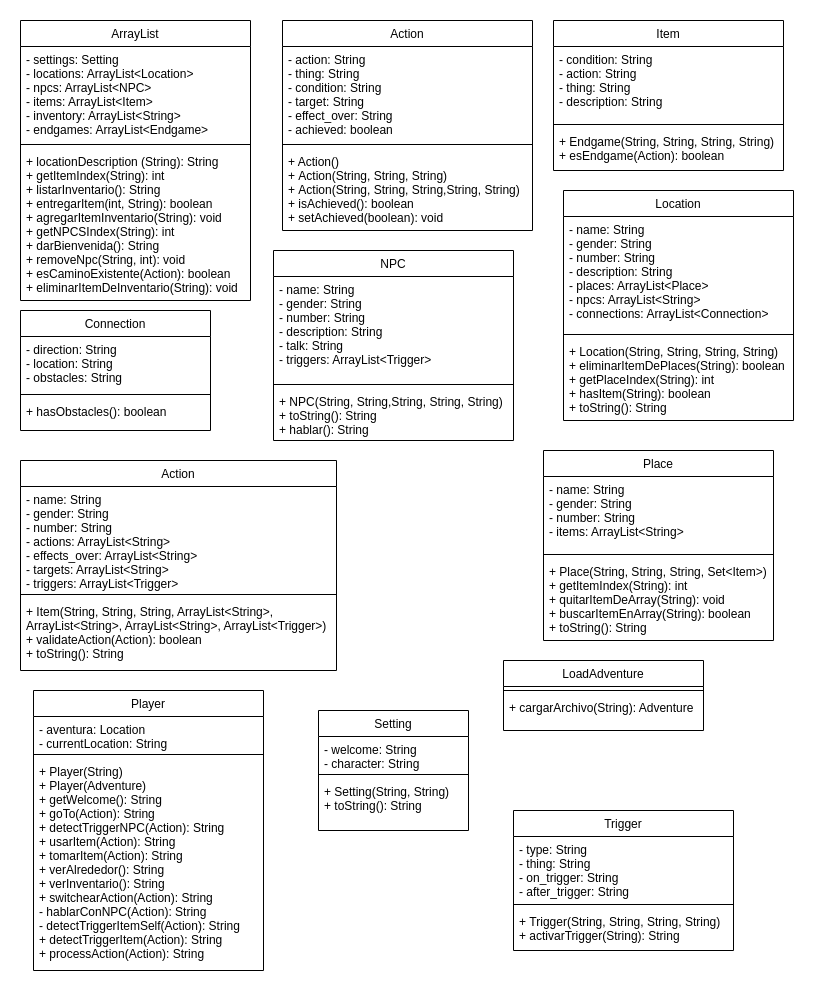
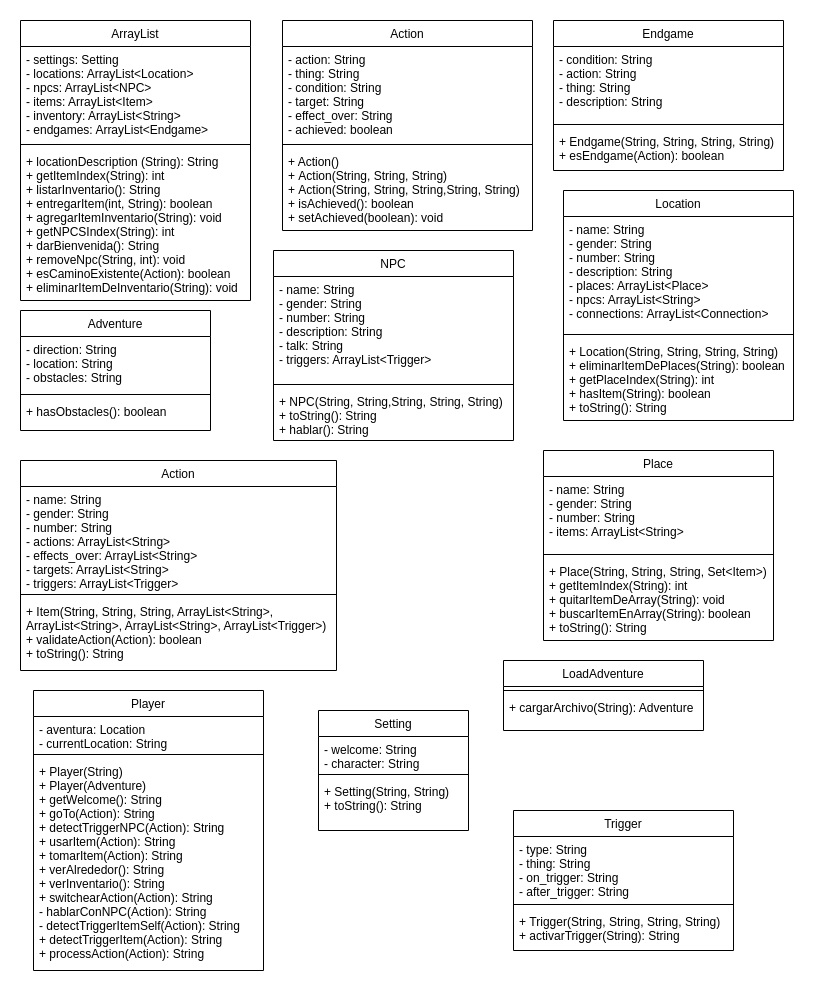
  <mxCell id="0" />
  <mxCell id="1" parent="0" />
  <mxCell id="2" value="ArrayList" style="swimlane;fontStyle=0;align=center;verticalAlign=top;childLayout=stackLayout;horizontal=1;startSize=26;horizontalStack=0;resizeParent=1;resizeLast=0;collapsible=1;marginBottom=0;rounded=0;shadow=0;strokeWidth=1;fontSize=12;" parent="1" vertex="1"><mxGeometry x="20" y="20" width="230" height="280" as="geometry"><mxRectangle x="130" y="380" width="160" height="26" as="alternateBounds" /></mxGeometry></mxCell>
  <mxCell id="3" value="- settings: Setting&#10;&#09;- locations: ArrayList&lt;Location&gt;&#10;&#09;- npcs: ArrayList&lt;NPC&gt; &#10;&#09;- items: ArrayList&lt;Item&gt;&#10;&#09;- inventory: ArrayList&lt;String&gt;&#10;&#09;- endgames: ArrayList&lt;Endgame&gt;" style="text;align=left;verticalAlign=top;spacingLeft=4;spacingRight=4;overflow=hidden;rotatable=0;points=[[0,0.5],[1,0.5]];portConstraint=eastwest;" parent="2" vertex="1"><mxGeometry y="26" width="230" height="94" as="geometry" /></mxCell>
  <mxCell id="4" value="" style="line;html=1;strokeWidth=1;align=left;verticalAlign=middle;spacingTop=-1;spacingLeft=3;spacingRight=3;rotatable=0;labelPosition=right;points=[];portConstraint=eastwest;" parent="2" vertex="1"><mxGeometry y="120" width="230" height="8" as="geometry" /></mxCell>
  <mxCell id="5" value="+ locationDescription (String): String&#10;+ getItemIndex(String): int&#10;+ listarInventario(): String&#10;+ entregarItem(int, String): boolean&#10;+ agregarItemInventario(String): void&#10;+ getNPCSIndex(String): int&#10;+ darBienvenida(): String&#10;+ removeNpc(String, int): void&#10;+ esCaminoExistente(Action): boolean&#10;+ eliminarItemDeInventario(String): void" style="text;align=left;verticalAlign=top;spacingLeft=4;spacingRight=4;overflow=hidden;rotatable=0;points=[[0,0.5],[1,0.5]];portConstraint=eastwest;" parent="2" vertex="1"><mxGeometry y="128" width="230" height="152" as="geometry" /></mxCell>
  <mxCell id="6" value="Action" style="swimlane;fontStyle=0;align=center;verticalAlign=top;childLayout=stackLayout;horizontal=1;startSize=26;horizontalStack=0;resizeParent=1;resizeLast=0;collapsible=1;marginBottom=0;rounded=0;shadow=0;strokeWidth=1;" parent="1" vertex="1"><mxGeometry x="282" y="20" width="250" height="210" as="geometry"><mxRectangle x="550" y="140" width="160" height="26" as="alternateBounds" /></mxGeometry></mxCell>
  <mxCell id="7" value="- action: String&#10;- thing: String&#10;&#09;- condition: String&#10;- target: String&#10;&#09;- effect_over: String&#10;&#09;- achieved: boolean " style="text;align=left;verticalAlign=top;spacingLeft=4;spacingRight=4;overflow=hidden;rotatable=0;points=[[0,0.5],[1,0.5]];portConstraint=eastwest;" parent="6" vertex="1"><mxGeometry y="26" width="250" height="94" as="geometry" /></mxCell>
  <mxCell id="8" value="" style="line;html=1;strokeWidth=1;align=left;verticalAlign=middle;spacingTop=-1;spacingLeft=3;spacingRight=3;rotatable=0;labelPosition=right;points=[];portConstraint=eastwest;" parent="6" vertex="1"><mxGeometry y="120" width="250" height="8" as="geometry" /></mxCell>
  <mxCell id="9" value="+ Action()&#10;+ Action(String, String, String)&#10;+ Action(String, String, String,String, String)&#10;+ isAchieved(): boolean&#10;+ setAchieved(boolean): void" style="text;align=left;verticalAlign=top;spacingLeft=4;spacingRight=4;overflow=hidden;rotatable=0;points=[[0,0.5],[1,0.5]];portConstraint=eastwest;" parent="6" vertex="1"><mxGeometry y="128" width="250" height="82" as="geometry" /></mxCell>
- <mxCell id="10" value="Item" style="swimlane;fontStyle=0;align=center;verticalAlign=top;childLayout=stackLayout;horizontal=1;startSize=26;horizontalStack=0;resizeParent=1;resizeLast=0;collapsible=1;marginBottom=0;rounded=0;shadow=0;strokeWidth=1;" parent="1" vertex="1"><mxGeometry x="553" y="20" width="230" height="150" as="geometry"><mxRectangle x="550" y="140" width="160" height="26" as="alternateBounds" /></mxGeometry></mxCell>
+ <mxCell id="10" value="Endgame" style="swimlane;fontStyle=0;align=center;verticalAlign=top;childLayout=stackLayout;horizontal=1;startSize=26;horizontalStack=0;resizeParent=1;resizeLast=0;collapsible=1;marginBottom=0;rounded=0;shadow=0;strokeWidth=1;" parent="1" vertex="1"><mxGeometry x="553" y="20" width="230" height="150" as="geometry"><mxRectangle x="550" y="140" width="160" height="26" as="alternateBounds" /></mxGeometry></mxCell>
  <mxCell id="11" value="- condition: String &#10;&#09;- action: String &#10;&#09;- thing: String &#10;&#09;- description: String " style="text;align=left;verticalAlign=top;spacingLeft=4;spacingRight=4;overflow=hidden;rotatable=0;points=[[0,0.5],[1,0.5]];portConstraint=eastwest;" parent="10" vertex="1"><mxGeometry y="26" width="230" height="74" as="geometry" /></mxCell>
  <mxCell id="12" value="" style="line;html=1;strokeWidth=1;align=left;verticalAlign=middle;spacingTop=-1;spacingLeft=3;spacingRight=3;rotatable=0;labelPosition=right;points=[];portConstraint=eastwest;" parent="10" vertex="1"><mxGeometry y="100" width="230" height="8" as="geometry" /></mxCell>
  <mxCell id="13" value="+ Endgame(String, String, String, String)&#10;+ esEndgame(Action): boolean" style="text;align=left;verticalAlign=top;spacingLeft=4;spacingRight=4;overflow=hidden;rotatable=0;points=[[0,0.5],[1,0.5]];portConstraint=eastwest;" parent="10" vertex="1"><mxGeometry y="108" width="230" height="42" as="geometry" /></mxCell>
- <mxCell id="14" value="Connection" style="swimlane;fontStyle=0;align=center;verticalAlign=top;childLayout=stackLayout;horizontal=1;startSize=26;horizontalStack=0;resizeParent=1;resizeLast=0;collapsible=1;marginBottom=0;rounded=0;shadow=0;strokeWidth=1;" parent="1" vertex="1"><mxGeometry x="20" y="310" width="190" height="120" as="geometry"><mxRectangle x="550" y="140" width="160" height="26" as="alternateBounds" /></mxGeometry></mxCell>
+ <mxCell id="14" value="Adventure" style="swimlane;fontStyle=0;align=center;verticalAlign=top;childLayout=stackLayout;horizontal=1;startSize=26;horizontalStack=0;resizeParent=1;resizeLast=0;collapsible=1;marginBottom=0;rounded=0;shadow=0;strokeWidth=1;" parent="1" vertex="1"><mxGeometry x="20" y="310" width="190" height="120" as="geometry"><mxRectangle x="550" y="140" width="160" height="26" as="alternateBounds" /></mxGeometry></mxCell>
  <mxCell id="15" value="- direction: String&#10;&#09;- location: String&#10;- obstacles: String &#10;" style="text;align=left;verticalAlign=top;spacingLeft=4;spacingRight=4;overflow=hidden;rotatable=0;points=[[0,0.5],[1,0.5]];portConstraint=eastwest;" parent="14" vertex="1"><mxGeometry y="26" width="190" height="54" as="geometry" /></mxCell>
  <mxCell id="16" value="" style="line;html=1;strokeWidth=1;align=left;verticalAlign=middle;spacingTop=-1;spacingLeft=3;spacingRight=3;rotatable=0;labelPosition=right;points=[];portConstraint=eastwest;" parent="14" vertex="1"><mxGeometry y="80" width="190" height="8" as="geometry" /></mxCell>
  <mxCell id="17" value="+ hasObstacles(): boolean" style="text;align=left;verticalAlign=top;spacingLeft=4;spacingRight=4;overflow=hidden;rotatable=0;points=[[0,0.5],[1,0.5]];portConstraint=eastwest;" parent="14" vertex="1"><mxGeometry y="88" width="190" height="32" as="geometry" /></mxCell>
  <mxCell id="18" value="Action" style="swimlane;fontStyle=0;align=center;verticalAlign=top;childLayout=stackLayout;horizontal=1;startSize=26;horizontalStack=0;resizeParent=1;resizeLast=0;collapsible=1;marginBottom=0;rounded=0;shadow=0;strokeWidth=1;" parent="1" vertex="1"><mxGeometry x="20" y="460" width="316" height="210" as="geometry"><mxRectangle x="550" y="140" width="160" height="26" as="alternateBounds" /></mxGeometry></mxCell>
  <mxCell id="19" value="- name: String &#10;&#09;- gender: String &#10;&#09;- number: String &#10;&#09;- actions: ArrayList&lt;String&gt;&#10;&#09;- effects_over: ArrayList&lt;String&gt;&#10;&#09;- targets: ArrayList&lt;String&gt;&#10;&#09;- triggers: ArrayList&lt;Trigger&gt;" style="text;align=left;verticalAlign=top;spacingLeft=4;spacingRight=4;overflow=hidden;rotatable=0;points=[[0,0.5],[1,0.5]];portConstraint=eastwest;" parent="18" vertex="1"><mxGeometry y="26" width="316" height="104" as="geometry" /></mxCell>
  <mxCell id="20" value="" style="line;html=1;strokeWidth=1;align=left;verticalAlign=middle;spacingTop=-1;spacingLeft=3;spacingRight=3;rotatable=0;labelPosition=right;points=[];portConstraint=eastwest;" parent="18" vertex="1"><mxGeometry y="130" width="316" height="8" as="geometry" /></mxCell>
  <mxCell id="21" value="+ Item(String, String, String, ArrayList&lt;String&gt;, &#10;ArrayList&lt;String&gt;, ArrayList&lt;String&gt;, ArrayList&lt;Trigger&gt;)&#10;+ validateAction(Action): boolean&#10;+ toString(): String" style="text;align=left;verticalAlign=top;spacingLeft=4;spacingRight=4;overflow=hidden;rotatable=0;points=[[0,0.5],[1,0.5]];portConstraint=eastwest;" parent="18" vertex="1"><mxGeometry y="138" width="316" height="72" as="geometry" /></mxCell>
  <mxCell id="22" value="Location" style="swimlane;fontStyle=0;align=center;verticalAlign=top;childLayout=stackLayout;horizontal=1;startSize=26;horizontalStack=0;resizeParent=1;resizeLast=0;collapsible=1;marginBottom=0;rounded=0;shadow=0;strokeWidth=1;" parent="1" vertex="1"><mxGeometry x="563" y="190" width="230" height="230" as="geometry"><mxRectangle x="550" y="140" width="160" height="26" as="alternateBounds" /></mxGeometry></mxCell>
  <mxCell id="23" value="- name: String &#10;&#09;- gender: String &#10;&#09;- number: String &#10;&#09;- description: String &#10;&#09;- places: ArrayList&lt;Place&gt;&#10;&#09;- npcs: ArrayList&lt;String&gt;&#10;&#09;- connections: ArrayList&lt;Connection&gt;" style="text;align=left;verticalAlign=top;spacingLeft=4;spacingRight=4;overflow=hidden;rotatable=0;points=[[0,0.5],[1,0.5]];portConstraint=eastwest;" parent="22" vertex="1"><mxGeometry y="26" width="230" height="114" as="geometry" /></mxCell>
  <mxCell id="24" value="" style="line;html=1;strokeWidth=1;align=left;verticalAlign=middle;spacingTop=-1;spacingLeft=3;spacingRight=3;rotatable=0;labelPosition=right;points=[];portConstraint=eastwest;" parent="22" vertex="1"><mxGeometry y="140" width="230" height="8" as="geometry" /></mxCell>
  <mxCell id="25" value="+ Location(String, String, String, String)&#10;+ eliminarItemDePlaces(String): boolean&#10;+ getPlaceIndex(String): int&#10;+ hasItem(String): boolean&#10;+ toString(): String" style="text;align=left;verticalAlign=top;spacingLeft=4;spacingRight=4;overflow=hidden;rotatable=0;points=[[0,0.5],[1,0.5]];portConstraint=eastwest;" parent="22" vertex="1"><mxGeometry y="148" width="230" height="82" as="geometry" /></mxCell>
  <mxCell id="26" value="NPC" style="swimlane;fontStyle=0;align=center;verticalAlign=top;childLayout=stackLayout;horizontal=1;startSize=26;horizontalStack=0;resizeParent=1;resizeLast=0;collapsible=1;marginBottom=0;rounded=0;shadow=0;strokeWidth=1;" parent="1" vertex="1"><mxGeometry x="273" y="250" width="240" height="190" as="geometry"><mxRectangle x="550" y="140" width="160" height="26" as="alternateBounds" /></mxGeometry></mxCell>
  <mxCell id="27" value="- name: String &#10;&#09;- gender: String &#10;&#09;- number: String &#10;&#09;- description: String &#10;&#09;- talk: String &#10;&#09;- triggers: ArrayList&lt;Trigger&gt;" style="text;align=left;verticalAlign=top;spacingLeft=4;spacingRight=4;overflow=hidden;rotatable=0;points=[[0,0.5],[1,0.5]];portConstraint=eastwest;" parent="26" vertex="1"><mxGeometry y="26" width="240" height="104" as="geometry" /></mxCell>
  <mxCell id="28" value="" style="line;html=1;strokeWidth=1;align=left;verticalAlign=middle;spacingTop=-1;spacingLeft=3;spacingRight=3;rotatable=0;labelPosition=right;points=[];portConstraint=eastwest;" parent="26" vertex="1"><mxGeometry y="130" width="240" height="8" as="geometry" /></mxCell>
  <mxCell id="29" value="+ NPC(String, String,String, String, String)&#10;+ toString(): String&#10;+ hablar(): String" style="text;align=left;verticalAlign=top;spacingLeft=4;spacingRight=4;overflow=hidden;rotatable=0;points=[[0,0.5],[1,0.5]];portConstraint=eastwest;" parent="26" vertex="1"><mxGeometry y="138" width="240" height="52" as="geometry" /></mxCell>
  <mxCell id="30" value="Place" style="swimlane;fontStyle=0;align=center;verticalAlign=top;childLayout=stackLayout;horizontal=1;startSize=26;horizontalStack=0;resizeParent=1;resizeLast=0;collapsible=1;marginBottom=0;rounded=0;shadow=0;strokeWidth=1;" parent="1" vertex="1"><mxGeometry x="543" y="450" width="230" height="190" as="geometry"><mxRectangle x="550" y="140" width="160" height="26" as="alternateBounds" /></mxGeometry></mxCell>
  <mxCell id="31" value="- name: String&#10;&#09;- gender: String &#10;- number: String &#10;&#09;- items: ArrayList&lt;String&gt;" style="text;align=left;verticalAlign=top;spacingLeft=4;spacingRight=4;overflow=hidden;rotatable=0;points=[[0,0.5],[1,0.5]];portConstraint=eastwest;" parent="30" vertex="1"><mxGeometry y="26" width="230" height="74" as="geometry" /></mxCell>
  <mxCell id="32" value="" style="line;html=1;strokeWidth=1;align=left;verticalAlign=middle;spacingTop=-1;spacingLeft=3;spacingRight=3;rotatable=0;labelPosition=right;points=[];portConstraint=eastwest;" parent="30" vertex="1"><mxGeometry y="100" width="230" height="8" as="geometry" /></mxCell>
  <mxCell id="33" value="+ Place(String, String, String, Set&lt;Item&gt;)&#10;+ getItemIndex(String): int&#10;+ quitarItemDeArray(String): void&#10;+ buscarItemEnArray(String): boolean&#10;+ toString(): String" style="text;align=left;verticalAlign=top;spacingLeft=4;spacingRight=4;overflow=hidden;rotatable=0;points=[[0,0.5],[1,0.5]];portConstraint=eastwest;" parent="30" vertex="1"><mxGeometry y="108" width="230" height="82" as="geometry" /></mxCell>
  <mxCell id="34" value="Player" style="swimlane;fontStyle=0;align=center;verticalAlign=top;childLayout=stackLayout;horizontal=1;startSize=26;horizontalStack=0;resizeParent=1;resizeLast=0;collapsible=1;marginBottom=0;rounded=0;shadow=0;strokeWidth=1;" vertex="1" parent="1"><mxGeometry x="33" y="690" width="230" height="280" as="geometry"><mxRectangle x="550" y="140" width="160" height="26" as="alternateBounds" /></mxGeometry></mxCell>
  <mxCell id="35" value="- aventura: Location&#10;&#09;- currentLocation: String &#10;" style="text;align=left;verticalAlign=top;spacingLeft=4;spacingRight=4;overflow=hidden;rotatable=0;points=[[0,0.5],[1,0.5]];portConstraint=eastwest;" vertex="1" parent="34"><mxGeometry y="26" width="230" height="34" as="geometry" /></mxCell>
  <mxCell id="36" value="" style="line;html=1;strokeWidth=1;align=left;verticalAlign=middle;spacingTop=-1;spacingLeft=3;spacingRight=3;rotatable=0;labelPosition=right;points=[];portConstraint=eastwest;" vertex="1" parent="34"><mxGeometry y="60" width="230" height="8" as="geometry" /></mxCell>
  <mxCell id="37" value="+ Player(String)&#10;+ Player(Adventure)&#10;+ getWelcome(): String&#10;+ goTo(Action): String&#10;+ detectTriggerNPC(Action): String&#10;+ usarItem(Action): String&#10;+ tomarItem(Action): String&#10;+ verAlrededor(): String&#10;+ verInventario(): String&#10;+ switchearAction(Action): String&#10;- hablarConNPC(Action): String&#10;- detectTriggerItemSelf(Action): String&#10;+ detectTriggerItem(Action): String&#10;+ processAction(Action): String" style="text;align=left;verticalAlign=top;spacingLeft=4;spacingRight=4;overflow=hidden;rotatable=0;points=[[0,0.5],[1,0.5]];portConstraint=eastwest;" vertex="1" parent="34"><mxGeometry y="68" width="230" height="212" as="geometry" /></mxCell>
  <mxCell id="38" value="Setting" style="swimlane;fontStyle=0;align=center;verticalAlign=top;childLayout=stackLayout;horizontal=1;startSize=26;horizontalStack=0;resizeParent=1;resizeLast=0;collapsible=1;marginBottom=0;rounded=0;shadow=0;strokeWidth=1;" vertex="1" parent="1"><mxGeometry x="318" y="710" width="150" height="120" as="geometry"><mxRectangle x="550" y="140" width="160" height="26" as="alternateBounds" /></mxGeometry></mxCell>
  <mxCell id="39" value="- welcome: String &#10;&#09;- character: String &#10;" style="text;align=left;verticalAlign=top;spacingLeft=4;spacingRight=4;overflow=hidden;rotatable=0;points=[[0,0.5],[1,0.5]];portConstraint=eastwest;" vertex="1" parent="38"><mxGeometry y="26" width="150" height="34" as="geometry" /></mxCell>
  <mxCell id="40" value="" style="line;html=1;strokeWidth=1;align=left;verticalAlign=middle;spacingTop=-1;spacingLeft=3;spacingRight=3;rotatable=0;labelPosition=right;points=[];portConstraint=eastwest;" vertex="1" parent="38"><mxGeometry y="60" width="150" height="8" as="geometry" /></mxCell>
  <mxCell id="41" value="+ Setting(String, String)&#10;+ toString(): String" style="text;align=left;verticalAlign=top;spacingLeft=4;spacingRight=4;overflow=hidden;rotatable=0;points=[[0,0.5],[1,0.5]];portConstraint=eastwest;" vertex="1" parent="38"><mxGeometry y="68" width="150" height="52" as="geometry" /></mxCell>
  <mxCell id="42" value="Trigger" style="swimlane;fontStyle=0;align=center;verticalAlign=top;childLayout=stackLayout;horizontal=1;startSize=26;horizontalStack=0;resizeParent=1;resizeLast=0;collapsible=1;marginBottom=0;rounded=0;shadow=0;strokeWidth=1;" vertex="1" parent="1"><mxGeometry x="513" y="810" width="220" height="140" as="geometry"><mxRectangle x="550" y="140" width="160" height="26" as="alternateBounds" /></mxGeometry></mxCell>
  <mxCell id="43" value="- type: String &#10;&#09;- thing: String &#10;&#09;- on_trigger: String &#10;&#09;- after_trigger: String &#10;&#09;" style="text;align=left;verticalAlign=top;spacingLeft=4;spacingRight=4;overflow=hidden;rotatable=0;points=[[0,0.5],[1,0.5]];portConstraint=eastwest;" vertex="1" parent="42"><mxGeometry y="26" width="220" height="64" as="geometry" /></mxCell>
  <mxCell id="44" value="" style="line;html=1;strokeWidth=1;align=left;verticalAlign=middle;spacingTop=-1;spacingLeft=3;spacingRight=3;rotatable=0;labelPosition=right;points=[];portConstraint=eastwest;" vertex="1" parent="42"><mxGeometry y="90" width="220" height="8" as="geometry" /></mxCell>
  <mxCell id="45" value="+ Trigger(String, String, String, String)&#10;+ activarTrigger(String): String" style="text;align=left;verticalAlign=top;spacingLeft=4;spacingRight=4;overflow=hidden;rotatable=0;points=[[0,0.5],[1,0.5]];portConstraint=eastwest;" vertex="1" parent="42"><mxGeometry y="98" width="220" height="42" as="geometry" /></mxCell>
  <mxCell id="46" value="LoadAdventure" style="swimlane;fontStyle=0;align=center;verticalAlign=top;childLayout=stackLayout;horizontal=1;startSize=26;horizontalStack=0;resizeParent=1;resizeLast=0;collapsible=1;marginBottom=0;rounded=0;shadow=0;strokeWidth=1;" vertex="1" parent="1"><mxGeometry x="503" y="660" width="200" height="70" as="geometry"><mxRectangle x="550" y="140" width="160" height="26" as="alternateBounds" /></mxGeometry></mxCell>
  <mxCell id="47" value="" style="line;html=1;strokeWidth=1;align=left;verticalAlign=middle;spacingTop=-1;spacingLeft=3;spacingRight=3;rotatable=0;labelPosition=right;points=[];portConstraint=eastwest;" vertex="1" parent="46"><mxGeometry y="26" width="200" height="8" as="geometry" /></mxCell>
  <mxCell id="48" value="+ cargarArchivo(String): Adventure " style="text;align=left;verticalAlign=top;spacingLeft=4;spacingRight=4;overflow=hidden;rotatable=0;points=[[0,0.5],[1,0.5]];portConstraint=eastwest;" vertex="1" parent="46"><mxGeometry y="34" width="200" height="32" as="geometry" /></mxCell>
